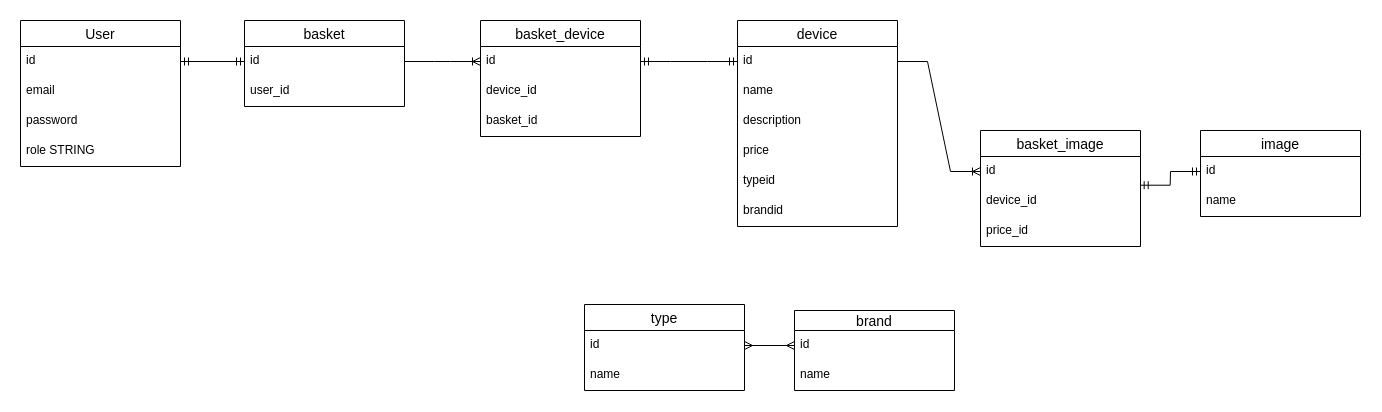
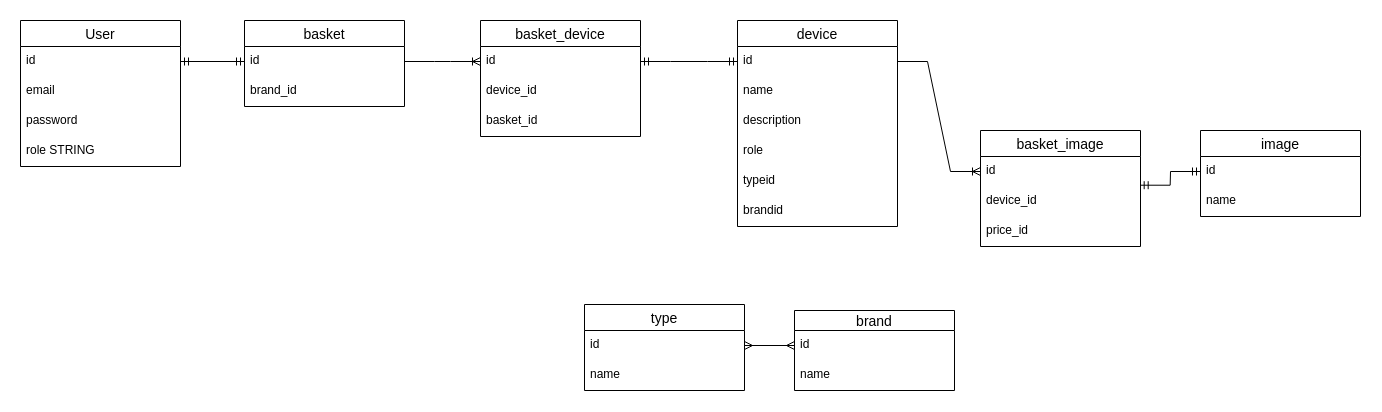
  <mxCell id="0" />
  <mxCell id="1" parent="0" />
  <mxCell id="2" value="User" style="swimlane;fontStyle=0;childLayout=stackLayout;horizontal=1;startSize=26;horizontalStack=0;resizeParent=1;resizeParentMax=0;resizeLast=0;collapsible=1;marginBottom=0;align=center;fontSize=14;" parent="1" vertex="1"><mxGeometry x="20" y="20" width="160" height="146" as="geometry" /></mxCell>
  <mxCell id="3" value="id" style="text;strokeColor=none;fillColor=none;spacingLeft=4;spacingRight=4;overflow=hidden;rotatable=0;points=[[0,0.5],[1,0.5]];portConstraint=eastwest;fontSize=12;" parent="2" vertex="1"><mxGeometry y="26" width="160" height="30" as="geometry" /></mxCell>
  <mxCell id="4" value="email" style="text;strokeColor=none;fillColor=none;spacingLeft=4;spacingRight=4;overflow=hidden;rotatable=0;points=[[0,0.5],[1,0.5]];portConstraint=eastwest;fontSize=12;" parent="2" vertex="1"><mxGeometry y="56" width="160" height="30" as="geometry" /></mxCell>
  <mxCell id="5" value="password" style="text;strokeColor=none;fillColor=none;spacingLeft=4;spacingRight=4;overflow=hidden;rotatable=0;points=[[0,0.5],[1,0.5]];portConstraint=eastwest;fontSize=12;" parent="2" vertex="1"><mxGeometry y="86" width="160" height="30" as="geometry" /></mxCell>
  <mxCell id="6" value="role STRING" style="text;strokeColor=none;fillColor=none;spacingLeft=4;spacingRight=4;overflow=hidden;rotatable=0;points=[[0,0.5],[1,0.5]];portConstraint=eastwest;fontSize=12;" parent="2" vertex="1"><mxGeometry y="116" width="160" height="30" as="geometry" /></mxCell>
  <mxCell id="7" value="basket" style="swimlane;fontStyle=0;childLayout=stackLayout;horizontal=1;startSize=26;horizontalStack=0;resizeParent=1;resizeParentMax=0;resizeLast=0;collapsible=1;marginBottom=0;align=center;fontSize=14;" parent="1" vertex="1"><mxGeometry x="244" y="20" width="160" height="86" as="geometry" /></mxCell>
  <mxCell id="8" value="id" style="text;strokeColor=none;fillColor=none;spacingLeft=4;spacingRight=4;overflow=hidden;rotatable=0;points=[[0,0.5],[1,0.5]];portConstraint=eastwest;fontSize=12;" parent="7" vertex="1"><mxGeometry y="26" width="160" height="30" as="geometry" /></mxCell>
- <mxCell id="9" value="user_id" style="text;strokeColor=none;fillColor=none;spacingLeft=4;spacingRight=4;overflow=hidden;rotatable=0;points=[[0,0.5],[1,0.5]];portConstraint=eastwest;fontSize=12;" parent="7" vertex="1"><mxGeometry y="56" width="160" height="30" as="geometry" /></mxCell>
+ <mxCell id="9" value="brand_id" style="text;strokeColor=none;fillColor=none;spacingLeft=4;spacingRight=4;overflow=hidden;rotatable=0;points=[[0,0.5],[1,0.5]];portConstraint=eastwest;fontSize=12;" parent="7" vertex="1"><mxGeometry y="56" width="160" height="30" as="geometry" /></mxCell>
  <mxCell id="10" value="" style="fontSize=12;html=1;endArrow=ERmandOne;startArrow=ERmandOne;rounded=0;entryX=0;entryY=0.5;entryDx=0;entryDy=0;exitX=1;exitY=0.5;exitDx=0;exitDy=0;" parent="1" source="3" target="8" edge="1"><mxGeometry width="100" height="100" relative="1" as="geometry"><mxPoint x="160" y="300" as="sourcePoint" /><mxPoint x="260" y="200" as="targetPoint" /></mxGeometry></mxCell>
  <mxCell id="11" value="device" style="swimlane;fontStyle=0;childLayout=stackLayout;horizontal=1;startSize=26;horizontalStack=0;resizeParent=1;resizeParentMax=0;resizeLast=0;collapsible=1;marginBottom=0;align=center;fontSize=14;" parent="1" vertex="1"><mxGeometry x="737" y="20" width="160" height="206" as="geometry" /></mxCell>
  <mxCell id="12" value="id" style="text;strokeColor=none;fillColor=none;spacingLeft=4;spacingRight=4;overflow=hidden;rotatable=0;points=[[0,0.5],[1,0.5]];portConstraint=eastwest;fontSize=12;" parent="11" vertex="1"><mxGeometry y="26" width="160" height="30" as="geometry" /></mxCell>
  <mxCell id="13" value="name" style="text;strokeColor=none;fillColor=none;spacingLeft=4;spacingRight=4;overflow=hidden;rotatable=0;points=[[0,0.5],[1,0.5]];portConstraint=eastwest;fontSize=12;" parent="11" vertex="1"><mxGeometry y="56" width="160" height="30" as="geometry" /></mxCell>
  <mxCell id="14" value="description" style="text;strokeColor=none;fillColor=none;spacingLeft=4;spacingRight=4;overflow=hidden;rotatable=0;points=[[0,0.5],[1,0.5]];portConstraint=eastwest;fontSize=12;" vertex="1" parent="11"><mxGeometry y="86" width="160" height="30" as="geometry" /></mxCell>
- <mxCell id="15" value="price" style="text;strokeColor=none;fillColor=none;spacingLeft=4;spacingRight=4;overflow=hidden;rotatable=0;points=[[0,0.5],[1,0.5]];portConstraint=eastwest;fontSize=12;" parent="11" vertex="1"><mxGeometry y="116" width="160" height="30" as="geometry" /></mxCell>
+ <mxCell id="15" value="role" style="text;strokeColor=none;fillColor=none;spacingLeft=4;spacingRight=4;overflow=hidden;rotatable=0;points=[[0,0.5],[1,0.5]];portConstraint=eastwest;fontSize=12;" parent="11" vertex="1"><mxGeometry y="116" width="160" height="30" as="geometry" /></mxCell>
  <mxCell id="16" value="typeid" style="text;strokeColor=none;fillColor=none;spacingLeft=4;spacingRight=4;overflow=hidden;rotatable=0;points=[[0,0.5],[1,0.5]];portConstraint=eastwest;fontSize=12;" parent="11" vertex="1"><mxGeometry y="146" width="160" height="30" as="geometry" /></mxCell>
  <mxCell id="17" value="brandid" style="text;strokeColor=none;fillColor=none;spacingLeft=4;spacingRight=4;overflow=hidden;rotatable=0;points=[[0,0.5],[1,0.5]];portConstraint=eastwest;fontSize=12;" parent="11" vertex="1"><mxGeometry y="176" width="160" height="30" as="geometry" /></mxCell>
  <mxCell id="18" value="brand" style="swimlane;fontStyle=0;childLayout=stackLayout;horizontal=1;startSize=20;horizontalStack=0;resizeParent=1;resizeParentMax=0;resizeLast=0;collapsible=1;marginBottom=0;align=center;fontSize=14;" parent="1" vertex="1"><mxGeometry x="794" y="310" width="160" height="80" as="geometry" /></mxCell>
  <mxCell id="19" value="id" style="text;strokeColor=none;fillColor=none;spacingLeft=4;spacingRight=4;overflow=hidden;rotatable=0;points=[[0,0.5],[1,0.5]];portConstraint=eastwest;fontSize=12;" parent="18" vertex="1"><mxGeometry y="20" width="160" height="30" as="geometry" /></mxCell>
  <mxCell id="20" value="name" style="text;strokeColor=none;fillColor=none;spacingLeft=4;spacingRight=4;overflow=hidden;rotatable=0;points=[[0,0.5],[1,0.5]];portConstraint=eastwest;fontSize=12;" parent="18" vertex="1"><mxGeometry y="50" width="160" height="30" as="geometry" /></mxCell>
  <mxCell id="21" value="type" style="swimlane;fontStyle=0;childLayout=stackLayout;horizontal=1;startSize=26;horizontalStack=0;resizeParent=1;resizeParentMax=0;resizeLast=0;collapsible=1;marginBottom=0;align=center;fontSize=14;" parent="1" vertex="1"><mxGeometry x="584" y="304" width="160" height="86" as="geometry" /></mxCell>
  <mxCell id="22" value="id" style="text;strokeColor=none;fillColor=none;spacingLeft=4;spacingRight=4;overflow=hidden;rotatable=0;points=[[0,0.5],[1,0.5]];portConstraint=eastwest;fontSize=12;" parent="21" vertex="1"><mxGeometry y="26" width="160" height="30" as="geometry" /></mxCell>
  <mxCell id="23" value="name" style="text;strokeColor=none;fillColor=none;spacingLeft=4;spacingRight=4;overflow=hidden;rotatable=0;points=[[0,0.5],[1,0.5]];portConstraint=eastwest;fontSize=12;" parent="21" vertex="1"><mxGeometry y="56" width="160" height="30" as="geometry" /></mxCell>
  <mxCell id="24" value="" style="edgeStyle=entityRelationEdgeStyle;fontSize=12;html=1;endArrow=ERmany;startArrow=ERmany;rounded=0;entryX=0;entryY=0.5;entryDx=0;entryDy=0;exitX=1;exitY=0.5;exitDx=0;exitDy=0;" parent="1" source="22" target="19" edge="1"><mxGeometry width="100" height="100" relative="1" as="geometry"><mxPoint x="694" y="230" as="sourcePoint" /><mxPoint x="794" y="130" as="targetPoint" /></mxGeometry></mxCell>
  <mxCell id="25" value="basket_device" style="swimlane;fontStyle=0;childLayout=stackLayout;horizontal=1;startSize=26;horizontalStack=0;resizeParent=1;resizeParentMax=0;resizeLast=0;collapsible=1;marginBottom=0;align=center;fontSize=14;" parent="1" vertex="1"><mxGeometry x="480" y="20" width="160" height="116" as="geometry" /></mxCell>
  <mxCell id="26" value="id" style="text;strokeColor=none;fillColor=none;spacingLeft=4;spacingRight=4;overflow=hidden;rotatable=0;points=[[0,0.5],[1,0.5]];portConstraint=eastwest;fontSize=12;" parent="25" vertex="1"><mxGeometry y="26" width="160" height="30" as="geometry" /></mxCell>
  <mxCell id="27" value="device_id" style="text;strokeColor=none;fillColor=none;spacingLeft=4;spacingRight=4;overflow=hidden;rotatable=0;points=[[0,0.5],[1,0.5]];portConstraint=eastwest;fontSize=12;" parent="25" vertex="1"><mxGeometry y="56" width="160" height="30" as="geometry" /></mxCell>
  <mxCell id="28" value="basket_id" style="text;strokeColor=none;fillColor=none;spacingLeft=4;spacingRight=4;overflow=hidden;rotatable=0;points=[[0,0.5],[1,0.5]];portConstraint=eastwest;fontSize=12;" parent="25" vertex="1"><mxGeometry y="86" width="160" height="30" as="geometry" /></mxCell>
  <mxCell id="29" value="" style="edgeStyle=entityRelationEdgeStyle;fontSize=12;html=1;endArrow=ERoneToMany;rounded=0;exitX=1;exitY=0.5;exitDx=0;exitDy=0;entryX=0;entryY=0.5;entryDx=0;entryDy=0;" parent="1" source="8" target="26" edge="1"><mxGeometry width="100" height="100" relative="1" as="geometry"><mxPoint x="560" y="290" as="sourcePoint" /><mxPoint x="660" y="190" as="targetPoint" /></mxGeometry></mxCell>
  <mxCell id="30" value="" style="edgeStyle=entityRelationEdgeStyle;fontSize=12;html=1;endArrow=ERmandOne;startArrow=ERmandOne;rounded=0;exitX=1;exitY=0.5;exitDx=0;exitDy=0;entryX=0;entryY=0.5;entryDx=0;entryDy=0;" parent="1" source="26" target="12" edge="1"><mxGeometry width="100" height="100" relative="1" as="geometry"><mxPoint x="560" y="290" as="sourcePoint" /><mxPoint x="660" y="190" as="targetPoint" /></mxGeometry></mxCell>
  <mxCell id="31" value="image" style="swimlane;fontStyle=0;childLayout=stackLayout;horizontal=1;startSize=26;horizontalStack=0;resizeParent=1;resizeParentMax=0;resizeLast=0;collapsible=1;marginBottom=0;align=center;fontSize=14;" vertex="1" parent="1"><mxGeometry x="1200" y="130" width="160" height="86" as="geometry" /></mxCell>
  <mxCell id="32" value="id" style="text;strokeColor=none;fillColor=none;spacingLeft=4;spacingRight=4;overflow=hidden;rotatable=0;points=[[0,0.5],[1,0.5]];portConstraint=eastwest;fontSize=12;" vertex="1" parent="31"><mxGeometry y="26" width="160" height="30" as="geometry" /></mxCell>
  <mxCell id="33" value="name" style="text;strokeColor=none;fillColor=none;spacingLeft=4;spacingRight=4;overflow=hidden;rotatable=0;points=[[0,0.5],[1,0.5]];portConstraint=eastwest;fontSize=12;" vertex="1" parent="31"><mxGeometry y="56" width="160" height="30" as="geometry" /></mxCell>
  <mxCell id="34" value="basket_image" style="swimlane;fontStyle=0;childLayout=stackLayout;horizontal=1;startSize=26;horizontalStack=0;resizeParent=1;resizeParentMax=0;resizeLast=0;collapsible=1;marginBottom=0;align=center;fontSize=14;" vertex="1" parent="1"><mxGeometry x="980" y="130" width="160" height="116" as="geometry" /></mxCell>
  <mxCell id="35" value="id" style="text;strokeColor=none;fillColor=none;spacingLeft=4;spacingRight=4;overflow=hidden;rotatable=0;points=[[0,0.5],[1,0.5]];portConstraint=eastwest;fontSize=12;" vertex="1" parent="34"><mxGeometry y="26" width="160" height="30" as="geometry" /></mxCell>
  <mxCell id="36" value="device_id" style="text;strokeColor=none;fillColor=none;spacingLeft=4;spacingRight=4;overflow=hidden;rotatable=0;points=[[0,0.5],[1,0.5]];portConstraint=eastwest;fontSize=12;" vertex="1" parent="34"><mxGeometry y="56" width="160" height="30" as="geometry" /></mxCell>
  <mxCell id="37" value="price_id" style="text;strokeColor=none;fillColor=none;spacingLeft=4;spacingRight=4;overflow=hidden;rotatable=0;points=[[0,0.5],[1,0.5]];portConstraint=eastwest;fontSize=12;" vertex="1" parent="34"><mxGeometry y="86" width="160" height="30" as="geometry" /></mxCell>
  <mxCell id="38" value="" style="edgeStyle=entityRelationEdgeStyle;fontSize=12;html=1;endArrow=ERoneToMany;rounded=0;exitX=1;exitY=0.5;exitDx=0;exitDy=0;entryX=0;entryY=0.5;entryDx=0;entryDy=0;" edge="1" parent="1" source="12" target="35"><mxGeometry width="100" height="100" relative="1" as="geometry"><mxPoint x="974" y="122.64" as="sourcePoint" /><mxPoint x="1074" y="122.64" as="targetPoint" /></mxGeometry></mxCell>
  <mxCell id="39" value="" style="edgeStyle=entityRelationEdgeStyle;fontSize=12;html=1;endArrow=ERmandOne;startArrow=ERmandOne;rounded=0;exitX=0.998;exitY=-0.043;exitDx=0;exitDy=0;exitPerimeter=0;entryX=0;entryY=0.5;entryDx=0;entryDy=0;" edge="1" parent="1" source="36" target="32"><mxGeometry width="100" height="100" relative="1" as="geometry"><mxPoint x="1010" y="310" as="sourcePoint" /><mxPoint x="1110" y="210" as="targetPoint" /></mxGeometry></mxCell>
